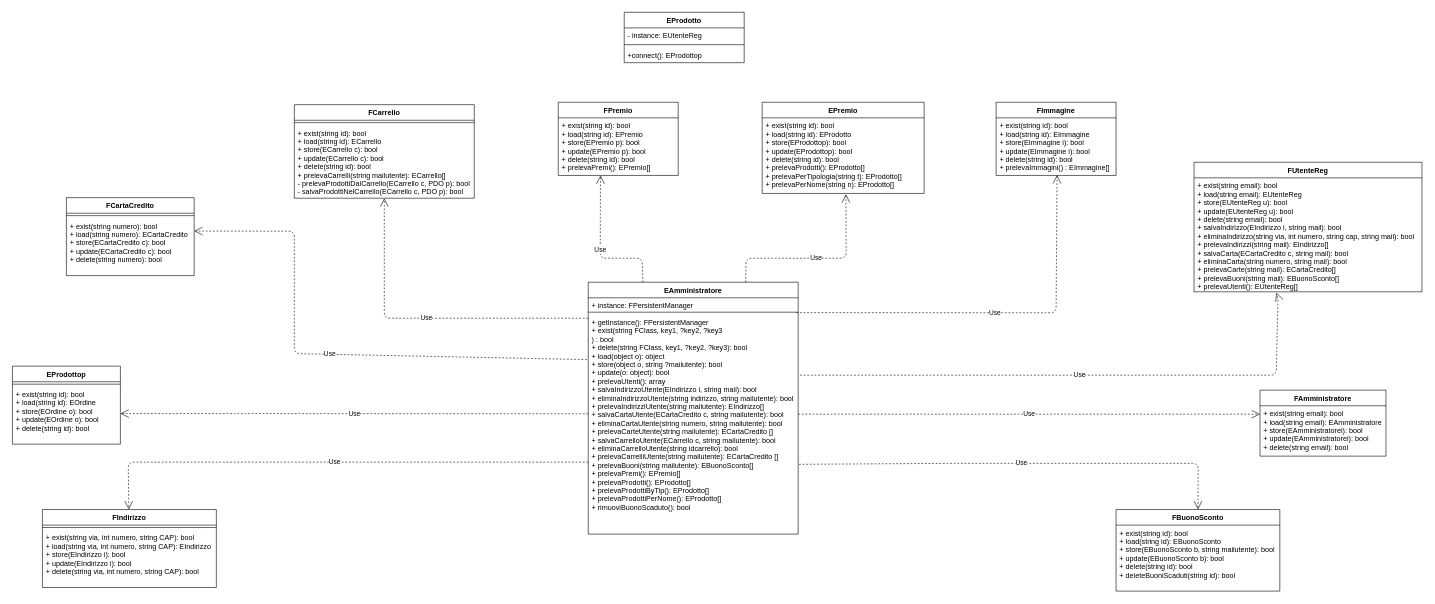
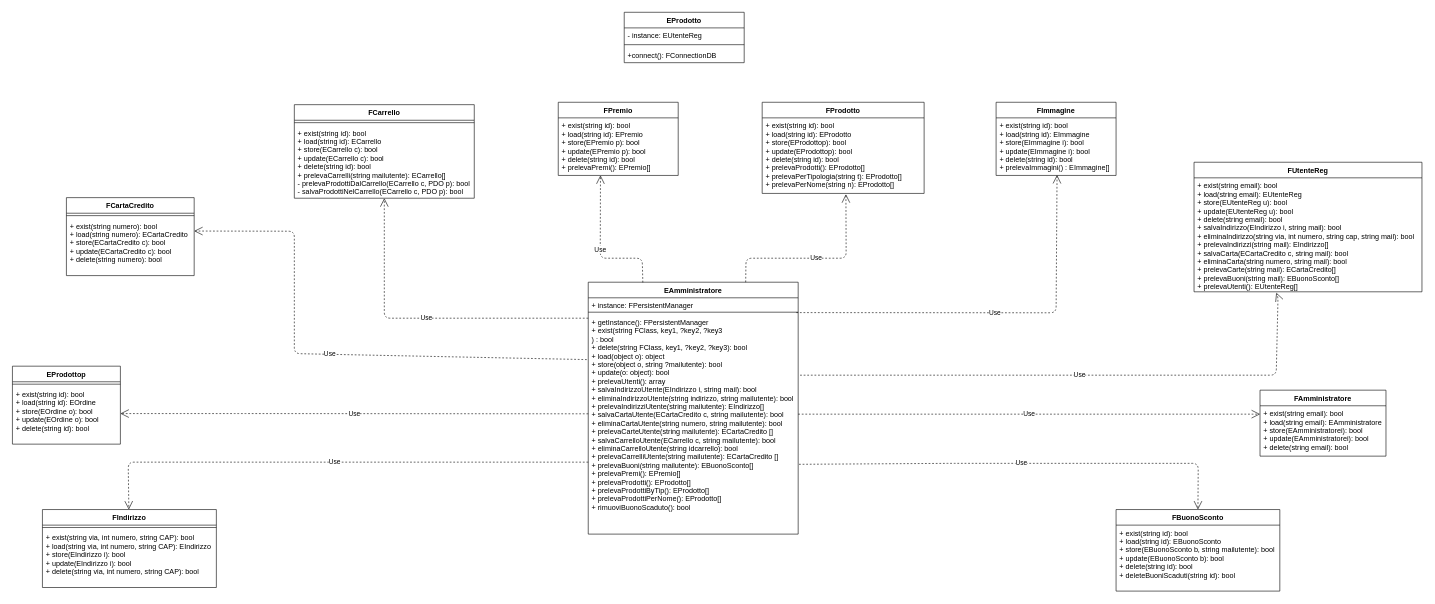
  <mxCell id="0" />
  <mxCell id="1" parent="0" />
  <mxCell id="2" value="EProdotto" style="swimlane;fontStyle=1;align=center;verticalAlign=top;childLayout=stackLayout;horizontal=1;startSize=26;horizontalStack=0;resizeParent=1;resizeParentMax=0;resizeLast=0;collapsible=1;marginBottom=0;" parent="1" vertex="1"><mxGeometry x="1040" y="20" width="200" height="84" as="geometry" /></mxCell>
  <mxCell id="3" value="- instance: EUtenteReg" style="text;strokeColor=none;fillColor=none;align=left;verticalAlign=top;spacingLeft=4;spacingRight=4;overflow=hidden;rotatable=0;points=[[0,0.5],[1,0.5]];portConstraint=eastwest;" parent="2" vertex="1"><mxGeometry y="26" width="200" height="24" as="geometry" /></mxCell>
  <mxCell id="4" value="" style="line;strokeWidth=1;fillColor=none;align=left;verticalAlign=middle;spacingTop=-1;spacingLeft=3;spacingRight=3;rotatable=0;labelPosition=right;points=[];portConstraint=eastwest;" parent="2" vertex="1"><mxGeometry y="50" width="200" height="8" as="geometry" /></mxCell>
- <mxCell id="5" value="+connect(): EProdottop" style="text;strokeColor=none;fillColor=none;align=left;verticalAlign=top;spacingLeft=4;spacingRight=4;overflow=hidden;rotatable=0;points=[[0,0.5],[1,0.5]];portConstraint=eastwest;" parent="2" vertex="1"><mxGeometry y="58" width="200" height="26" as="geometry" /></mxCell>
+ <mxCell id="5" value="+connect(): FConnectionDB" style="text;strokeColor=none;fillColor=none;align=left;verticalAlign=top;spacingLeft=4;spacingRight=4;overflow=hidden;rotatable=0;points=[[0,0.5],[1,0.5]];portConstraint=eastwest;" parent="2" vertex="1"><mxGeometry y="58" width="200" height="26" as="geometry" /></mxCell>
  <mxCell id="6" value="FPremio" style="swimlane;fontStyle=1;align=center;verticalAlign=top;childLayout=stackLayout;horizontal=1;startSize=26;horizontalStack=0;resizeParent=1;resizeParentMax=0;resizeLast=0;collapsible=1;marginBottom=0;" parent="1" vertex="1"><mxGeometry x="930" y="170" width="200" height="122" as="geometry" /></mxCell>
  <mxCell id="7" value="+ exist(string id): bool&#10;+ load(string id): EPremio&#10;+ store(EPremio p): bool&#10;+ update(EPremio p): bool&#10;+ delete(string id): bool&#10;+ prelevaPremi(): EPremio[]" style="text;strokeColor=none;fillColor=none;align=left;verticalAlign=top;spacingLeft=4;spacingRight=4;overflow=hidden;rotatable=0;points=[[0,0.5],[1,0.5]];portConstraint=eastwest;" parent="6" vertex="1"><mxGeometry y="26" width="200" height="96" as="geometry" /></mxCell>
  <mxCell id="8" value="EAmministratore" style="swimlane;fontStyle=1;align=center;verticalAlign=top;childLayout=stackLayout;horizontal=1;startSize=26;horizontalStack=0;resizeParent=1;resizeParentMax=0;resizeLast=0;collapsible=1;marginBottom=0;" parent="1" vertex="1"><mxGeometry x="980" y="470" width="350" height="420" as="geometry" /></mxCell>
  <mxCell id="9" value="+ instance: FPersistentManager" style="text;strokeColor=none;fillColor=none;align=left;verticalAlign=top;spacingLeft=4;spacingRight=4;overflow=hidden;rotatable=0;points=[[0,0.5],[1,0.5]];portConstraint=eastwest;" parent="8" vertex="1"><mxGeometry y="26" width="350" height="20" as="geometry" /></mxCell>
  <mxCell id="10" value="" style="line;strokeWidth=1;fillColor=none;align=left;verticalAlign=middle;spacingTop=-1;spacingLeft=3;spacingRight=3;rotatable=0;labelPosition=right;points=[];portConstraint=eastwest;" parent="8" vertex="1"><mxGeometry y="46" width="350" height="8" as="geometry" /></mxCell>
  <mxCell id="11" value="+ getInstance(): FPersistentManager&#10;+ exist(string FClass, key1, ?key2, ?key3&#10;) : bool&#10;+ delete(string FClass, key1, ?key2, ?key3): bool&#10;+ load(object o): object&#10;+ store(object o, string ?mailutente): bool&#10;+ update(o: object): bool&#10;+ prelevaUtenti(): array&#10;+ salvaIndirizzoUtente(EIndirizzo i, string mail): bool&#10;+ eliminaIndirizzoUtente(string indirizzo, string mailutente): bool&#10;+ prelevaIndirizziUtente(string mailutente): EIndirizzo[]&#10;+ salvaCartaUtente(ECartaCredito c, string mailutente): bool&#10;+ eliminaCartaUtente(string numero, string mailutente): bool&#10;+ prelevaCarteUtente(string mailutente): ECartaCredito []&#10;+ salvaCarrelloUtente(ECarrello c, string mailutente): bool&#10;+ eliminaCarrelloUtente(string idcarrello): bool&#10;+ prelevaCarrelliUtente(string mailutente): ECartaCredito []&#10;+ prelevaBuoni(string mailutente): EBuonoSconto[]&#10;+ prelevaPremi(): EPremio[]&#10;+ prelevaProdotti(): EProdotto[]&#10;+ prelevaProdottiByTip(): EProdotto[]&#10;+ prelevaProdottiPerNome(): EProdotto[]&#10;+ rimuoviBuonoScaduto(): bool" style="text;strokeColor=none;fillColor=none;align=left;verticalAlign=top;spacingLeft=4;spacingRight=4;overflow=hidden;rotatable=0;points=[[0,0.5],[1,0.5]];portConstraint=eastwest;" parent="8" vertex="1"><mxGeometry y="54" width="350" height="366" as="geometry" /></mxCell>
  <mxCell id="12" value="FCarrello" style="swimlane;fontStyle=1;align=center;verticalAlign=top;childLayout=stackLayout;horizontal=1;startSize=26;horizontalStack=0;resizeParent=1;resizeParentMax=0;resizeLast=0;collapsible=1;marginBottom=0;" parent="1" vertex="1"><mxGeometry x="490" y="174" width="300" height="156" as="geometry" /></mxCell>
  <mxCell id="13" value="" style="line;strokeWidth=1;fillColor=none;align=left;verticalAlign=middle;spacingTop=-1;spacingLeft=3;spacingRight=3;rotatable=0;labelPosition=right;points=[];portConstraint=eastwest;" parent="12" vertex="1"><mxGeometry y="26" width="300" height="8" as="geometry" /></mxCell>
  <mxCell id="14" value="+ exist(string id): bool&#10;+ load(string id): ECarrello&#10;+ store(ECarrello c): bool&#10;+ update(ECarrello c): bool&#10;+ delete(string id): bool&#10;+ prelevaCarrelli(string mailutente): ECarrello[]&#10;- prelevaProdottiDalCarrello(ECarrello c, PDO p): bool&#10;- salvaProdottiNelCarrello(ECarrello c, PDO p): bool" style="text;strokeColor=none;fillColor=none;align=left;verticalAlign=top;spacingLeft=4;spacingRight=4;overflow=hidden;rotatable=0;points=[[0,0.5],[1,0.5]];portConstraint=eastwest;" parent="12" vertex="1"><mxGeometry y="34" width="300" height="122" as="geometry" /></mxCell>
  <mxCell id="15" value="EProdottop" style="swimlane;fontStyle=1;align=center;verticalAlign=top;childLayout=stackLayout;horizontal=1;startSize=26;horizontalStack=0;resizeParent=1;resizeParentMax=0;resizeLast=0;collapsible=1;marginBottom=0;" parent="1" vertex="1"><mxGeometry x="20" y="610" width="180" height="130" as="geometry" /></mxCell>
  <mxCell id="16" value="" style="line;strokeWidth=1;fillColor=none;align=left;verticalAlign=middle;spacingTop=-1;spacingLeft=3;spacingRight=3;rotatable=0;labelPosition=right;points=[];portConstraint=eastwest;" parent="15" vertex="1"><mxGeometry y="26" width="180" height="8" as="geometry" /></mxCell>
  <mxCell id="17" value="+ exist(string id): bool&#10;+ load(string id): EOrdine&#10;+ store(EOrdine o): bool&#10;+ update(EOrdine o): bool&#10;+ delete(string id): bool" style="text;strokeColor=none;fillColor=none;align=left;verticalAlign=top;spacingLeft=4;spacingRight=4;overflow=hidden;rotatable=0;points=[[0,0.5],[1,0.5]];portConstraint=eastwest;" parent="15" vertex="1"><mxGeometry y="34" width="180" height="96" as="geometry" /></mxCell>
  <mxCell id="18" value="FCartaCredito" style="swimlane;fontStyle=1;align=center;verticalAlign=top;childLayout=stackLayout;horizontal=1;startSize=26;horizontalStack=0;resizeParent=1;resizeParentMax=0;resizeLast=0;collapsible=1;marginBottom=0;" parent="1" vertex="1"><mxGeometry x="110" y="329" width="213" height="130" as="geometry" /></mxCell>
  <mxCell id="19" value="" style="line;strokeWidth=1;fillColor=none;align=left;verticalAlign=middle;spacingTop=-1;spacingLeft=3;spacingRight=3;rotatable=0;labelPosition=right;points=[];portConstraint=eastwest;" parent="18" vertex="1"><mxGeometry y="26" width="213" height="8" as="geometry" /></mxCell>
  <mxCell id="20" value="+ exist(string numero): bool&#10;+ load(string numero): ECartaCredito&#10;+ store(ECartaCredito c): bool&#10;+ update(ECartaCredito c): bool&#10;+ delete(string numero): bool&#10;" style="text;strokeColor=none;fillColor=none;align=left;verticalAlign=top;spacingLeft=4;spacingRight=4;overflow=hidden;rotatable=0;points=[[0,0.5],[1,0.5]];portConstraint=eastwest;" parent="18" vertex="1"><mxGeometry y="34" width="213" height="96" as="geometry" /></mxCell>
  <mxCell id="21" value="FIndirizzo" style="swimlane;fontStyle=1;align=center;verticalAlign=top;childLayout=stackLayout;horizontal=1;startSize=26;horizontalStack=0;resizeParent=1;resizeParentMax=0;resizeLast=0;collapsible=1;marginBottom=0;" parent="1" vertex="1"><mxGeometry x="70" y="849" width="290" height="130" as="geometry" /></mxCell>
  <mxCell id="22" value="" style="line;strokeWidth=1;fillColor=none;align=left;verticalAlign=middle;spacingTop=-1;spacingLeft=3;spacingRight=3;rotatable=0;labelPosition=right;points=[];portConstraint=eastwest;" parent="21" vertex="1"><mxGeometry y="26" width="290" height="8" as="geometry" /></mxCell>
  <mxCell id="23" value="+ exist(string via, int numero, string CAP): bool&#10;+ load(string via, int numero, string CAP): EIndirizzo&#10;+ store(EIndirizzo i): bool&#10;+ update(EIndirizzo i): bool&#10;+ delete(string via, int numero, string CAP): bool&#10;" style="text;strokeColor=none;fillColor=none;align=left;verticalAlign=top;spacingLeft=4;spacingRight=4;overflow=hidden;rotatable=0;points=[[0,0.5],[1,0.5]];portConstraint=eastwest;" parent="21" vertex="1"><mxGeometry y="34" width="290" height="96" as="geometry" /></mxCell>
- <mxCell id="24" value="EPremio" style="swimlane;fontStyle=1;align=center;verticalAlign=top;childLayout=stackLayout;horizontal=1;startSize=26;horizontalStack=0;resizeParent=1;resizeParentMax=0;resizeLast=0;collapsible=1;marginBottom=0;" parent="1" vertex="1"><mxGeometry x="1270" y="170" width="270" height="152" as="geometry" /></mxCell>
+ <mxCell id="24" value="FProdotto" style="swimlane;fontStyle=1;align=center;verticalAlign=top;childLayout=stackLayout;horizontal=1;startSize=26;horizontalStack=0;resizeParent=1;resizeParentMax=0;resizeLast=0;collapsible=1;marginBottom=0;" parent="1" vertex="1"><mxGeometry x="1270" y="170" width="270" height="152" as="geometry" /></mxCell>
  <mxCell id="25" value="+ exist(string id): bool&#10;+ load(string id): EProdotto&#10;+ store(EProdottop): bool&#10;+ update(EProdottop): bool&#10;+ delete(string id): bool&#10;+ prelevaProdotti(): EProdotto[]&#10;+ prelevaPerTipologia(string t): EProdotto[]&#10;+ prelevaPerNome(string n): EProdotto[]" style="text;strokeColor=none;fillColor=none;align=left;verticalAlign=top;spacingLeft=4;spacingRight=4;overflow=hidden;rotatable=0;points=[[0,0.5],[1,0.5]];portConstraint=eastwest;" parent="24" vertex="1"><mxGeometry y="26" width="270" height="126" as="geometry" /></mxCell>
  <mxCell id="26" value="FImmagine" style="swimlane;fontStyle=1;align=center;verticalAlign=top;childLayout=stackLayout;horizontal=1;startSize=26;horizontalStack=0;resizeParent=1;resizeParentMax=0;resizeLast=0;collapsible=1;marginBottom=0;" parent="1" vertex="1"><mxGeometry x="1660" y="170" width="200" height="122" as="geometry" /></mxCell>
  <mxCell id="27" value="+ exist(string id): bool&#10;+ load(string id): EImmagine&#10;+ store(EImmagine i): bool&#10;+ update(EImmagine i): bool&#10;+ delete(string id): bool&#10;+ prelevaImmagini() : EImmagine[]" style="text;strokeColor=none;fillColor=none;align=left;verticalAlign=top;spacingLeft=4;spacingRight=4;overflow=hidden;rotatable=0;points=[[0,0.5],[1,0.5]];portConstraint=eastwest;" parent="26" vertex="1"><mxGeometry y="26" width="200" height="96" as="geometry" /></mxCell>
  <mxCell id="28" value="FBuonoSconto" style="swimlane;fontStyle=1;align=center;verticalAlign=top;childLayout=stackLayout;horizontal=1;startSize=26;horizontalStack=0;resizeParent=1;resizeParentMax=0;resizeLast=0;collapsible=1;marginBottom=0;" parent="1" vertex="1"><mxGeometry x="1860" y="849" width="273" height="136" as="geometry" /></mxCell>
  <mxCell id="29" value="+ exist(string id): bool&#10;+ load(string id): EBuonoSconto&#10;+ store(EBuonoSconto b, string mailutente): bool&#10;+ update(EBuonoSconto b): bool&#10;+ delete(string id): bool&#10;+ deleteBuoniScaduti(string id): bool" style="text;strokeColor=none;fillColor=none;align=left;verticalAlign=top;spacingLeft=4;spacingRight=4;overflow=hidden;rotatable=0;points=[[0,0.5],[1,0.5]];portConstraint=eastwest;" parent="28" vertex="1"><mxGeometry y="26" width="273" height="110" as="geometry" /></mxCell>
  <mxCell id="30" value="FUtenteReg" style="swimlane;fontStyle=1;align=center;verticalAlign=top;childLayout=stackLayout;horizontal=1;startSize=26;horizontalStack=0;resizeParent=1;resizeParentMax=0;resizeLast=0;collapsible=1;marginBottom=0;" parent="1" vertex="1"><mxGeometry x="1990" y="270" width="380" height="216" as="geometry" /></mxCell>
  <mxCell id="31" value="+ exist(string email): bool&#10;+ load(string email): EUtenteReg&#10;+ store(EUtenteReg u): bool&#10;+ update(EUtenteReg u): bool&#10;+ delete(string email): bool&#10;+ salvaIndirizzo(EIndirizzo i, string mail): bool&#10;+ eliminaIndirizzo(string via, int numero, string cap, string mail): bool&#10;+ prelevaIndirizzi(string mail): EIndirizzo[]&#10;+ salvaCarta(ECartaCredito c, string mail): bool&#10;+ eliminaCarta(string numero, string mail): bool&#10;+ prelevaCarte(string mail): ECartaCredito[]&#10;+ prelevaBuoni(string mail): EBuonoSconto[]&#10;+ prelevaUtenti(): EUtenteReg[]" style="text;strokeColor=none;fillColor=none;align=left;verticalAlign=top;spacingLeft=4;spacingRight=4;overflow=hidden;rotatable=0;points=[[0,0.5],[1,0.5]];portConstraint=eastwest;" parent="30" vertex="1"><mxGeometry y="26" width="380" height="190" as="geometry" /></mxCell>
  <mxCell id="32" value="FAmministratore" style="swimlane;fontStyle=1;align=center;verticalAlign=top;childLayout=stackLayout;horizontal=1;startSize=26;horizontalStack=0;resizeParent=1;resizeParentMax=0;resizeLast=0;collapsible=1;marginBottom=0;" parent="1" vertex="1"><mxGeometry x="2100" y="650" width="210" height="110" as="geometry" /></mxCell>
  <mxCell id="33" value="+ exist(string email): bool&#10;+ load(string email): EAmministratore&#10;+ store(EAmministratorei): bool&#10;+ update(EAmministratorei): bool&#10;+ delete(string email): bool" style="text;strokeColor=none;fillColor=none;align=left;verticalAlign=top;spacingLeft=4;spacingRight=4;overflow=hidden;rotatable=0;points=[[0,0.5],[1,0.5]];portConstraint=eastwest;" parent="32" vertex="1"><mxGeometry y="26" width="210" height="84" as="geometry" /></mxCell>
  <mxCell id="34" value="Use" style="endArrow=open;endSize=12;dashed=1;html=1;" parent="1" target="21" edge="1"><mxGeometry width="160" relative="1" as="geometry"><mxPoint x="980" y="770" as="sourcePoint" /><mxPoint x="210" y="600" as="targetPoint" /><Array as="points"><mxPoint x="478" y="770" /><mxPoint x="213" y="770" /></Array></mxGeometry></mxCell>
  <mxCell id="35" value="Use" style="endArrow=open;endSize=12;dashed=1;html=1;exitX=-0.007;exitY=0.205;exitDx=0;exitDy=0;exitPerimeter=0;entryX=1;entryY=0.226;entryDx=0;entryDy=0;entryPerimeter=0;" parent="1" source="11" target="20" edge="1"><mxGeometry width="160" relative="1" as="geometry"><mxPoint x="1418" y="464.408" as="sourcePoint" /><mxPoint x="600" y="360" as="targetPoint" /><Array as="points"><mxPoint x="490" y="589" /><mxPoint x="490" y="385" /></Array></mxGeometry></mxCell>
  <mxCell id="36" value="Use" style="endArrow=open;endSize=12;dashed=1;html=1;" parent="1" target="14" edge="1"><mxGeometry width="160" relative="1" as="geometry"><mxPoint x="980" y="530" as="sourcePoint" /><mxPoint x="850" y="390" as="targetPoint" /><Array as="points"><mxPoint x="640" y="530" /><mxPoint x="640" y="450" /></Array></mxGeometry></mxCell>
  <mxCell id="37" value="Use" style="endArrow=open;endSize=12;dashed=1;html=1;exitX=0.26;exitY=0.001;exitDx=0;exitDy=0;entryX=0.352;entryY=0.999;entryDx=0;entryDy=0;entryPerimeter=0;exitPerimeter=0;" parent="1" source="8" target="7" edge="1"><mxGeometry width="160" relative="1" as="geometry"><mxPoint x="1410" y="462" as="sourcePoint" /><mxPoint x="1000" y="352" as="targetPoint" /><Array as="points"><mxPoint x="1070" y="430" /><mxPoint x="1000" y="430" /></Array></mxGeometry></mxCell>
  <mxCell id="38" value="Use" style="endArrow=open;endSize=12;dashed=1;html=1;exitX=0.75;exitY=0;exitDx=0;exitDy=0;entryX=0.517;entryY=1.011;entryDx=0;entryDy=0;entryPerimeter=0;" parent="1" source="8" target="25" edge="1"><mxGeometry width="160" relative="1" as="geometry"><mxPoint x="1145" y="466.75" as="sourcePoint" /><mxPoint x="1200.54" y="342.444" as="targetPoint" /><Array as="points"><mxPoint x="1243" y="430" /><mxPoint x="1410" y="430" /></Array></mxGeometry></mxCell>
  <mxCell id="39" value="Use" style="endArrow=open;endSize=12;dashed=1;html=1;exitX=0.991;exitY=0.583;exitDx=0;exitDy=0;exitPerimeter=0;entryX=0.508;entryY=0.993;entryDx=0;entryDy=0;entryPerimeter=0;" parent="1" source="10" target="27" edge="1"><mxGeometry width="160" relative="1" as="geometry"><mxPoint x="1340" y="470" as="sourcePoint" /><mxPoint x="1430" y="350" as="targetPoint" /><Array as="points"><mxPoint x="1760" y="521" /></Array></mxGeometry></mxCell>
  <mxCell id="40" value="Use" style="endArrow=open;endSize=12;dashed=1;html=1;entryX=0.5;entryY=0;entryDx=0;entryDy=0;exitX=1.004;exitY=0.682;exitDx=0;exitDy=0;exitPerimeter=0;" parent="1" source="11" target="28" edge="1"><mxGeometry width="160" relative="1" as="geometry"><mxPoint x="1380" y="470" as="sourcePoint" /><mxPoint x="1470" y="352" as="targetPoint" /><Array as="points"><mxPoint x="1585" y="772" /><mxPoint x="1997" y="772" /></Array></mxGeometry></mxCell>
  <mxCell id="41" value="Use" style="endArrow=open;endSize=12;dashed=1;html=1;exitX=1.009;exitY=0.276;exitDx=0;exitDy=0;exitPerimeter=0;entryX=0.361;entryY=1.008;entryDx=0;entryDy=0;entryPerimeter=0;" parent="1" source="11" edge="1" target="31"><mxGeometry width="160" relative="1" as="geometry"><mxPoint x="1240" y="540" as="sourcePoint" /><mxPoint x="2130" y="480" as="targetPoint" /><Array as="points"><mxPoint x="2127" y="625" /><mxPoint x="2130" y="495" /></Array></mxGeometry></mxCell>
  <mxCell id="42" value="Use" style="endArrow=open;endSize=12;dashed=1;html=1;" parent="1" edge="1"><mxGeometry width="160" relative="1" as="geometry"><mxPoint x="1330" y="690" as="sourcePoint" /><mxPoint x="2100" y="690" as="targetPoint" /><Array as="points"><mxPoint x="2100" y="690" /></Array></mxGeometry></mxCell>
  <mxCell id="43" value="Use" style="endArrow=open;endSize=12;dashed=1;html=1;exitX=0;exitY=0.426;exitDx=0;exitDy=0;exitPerimeter=0;" parent="1" edge="1"><mxGeometry width="160" relative="1" as="geometry"><mxPoint x="980" y="689.408" as="sourcePoint" /><mxPoint x="200" y="689" as="targetPoint" /><Array as="points"><mxPoint x="400" y="689" /></Array></mxGeometry></mxCell>
